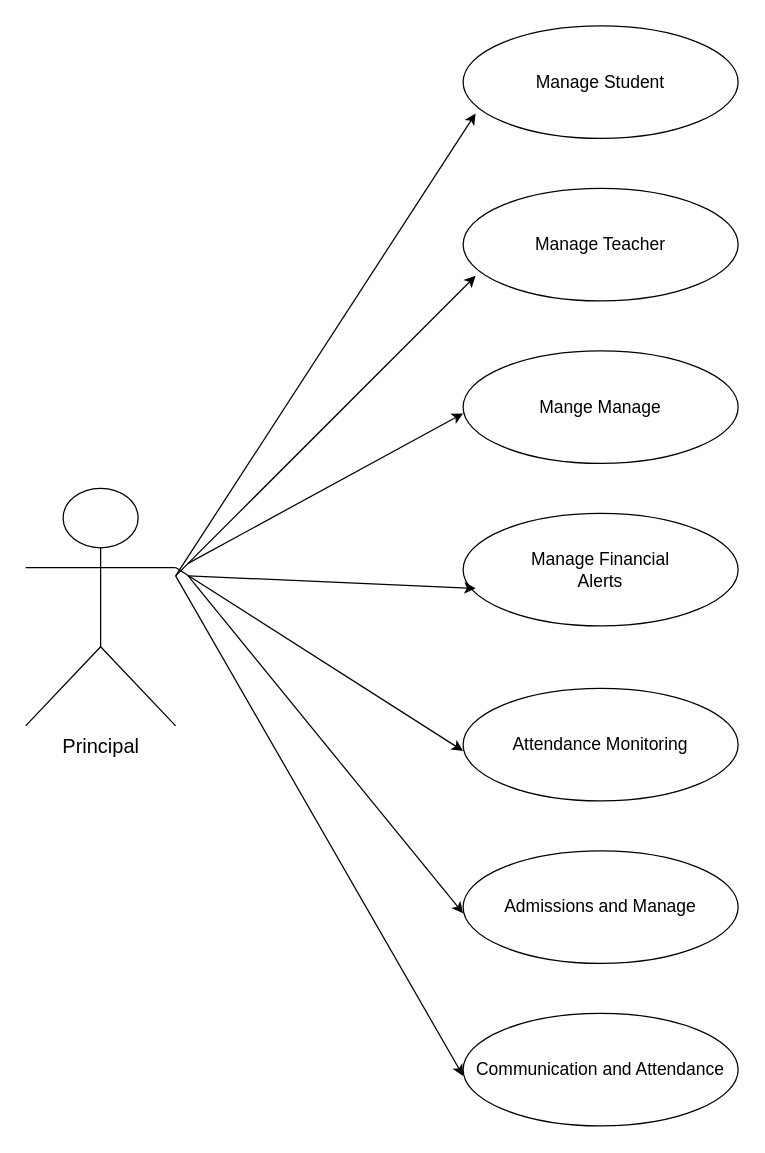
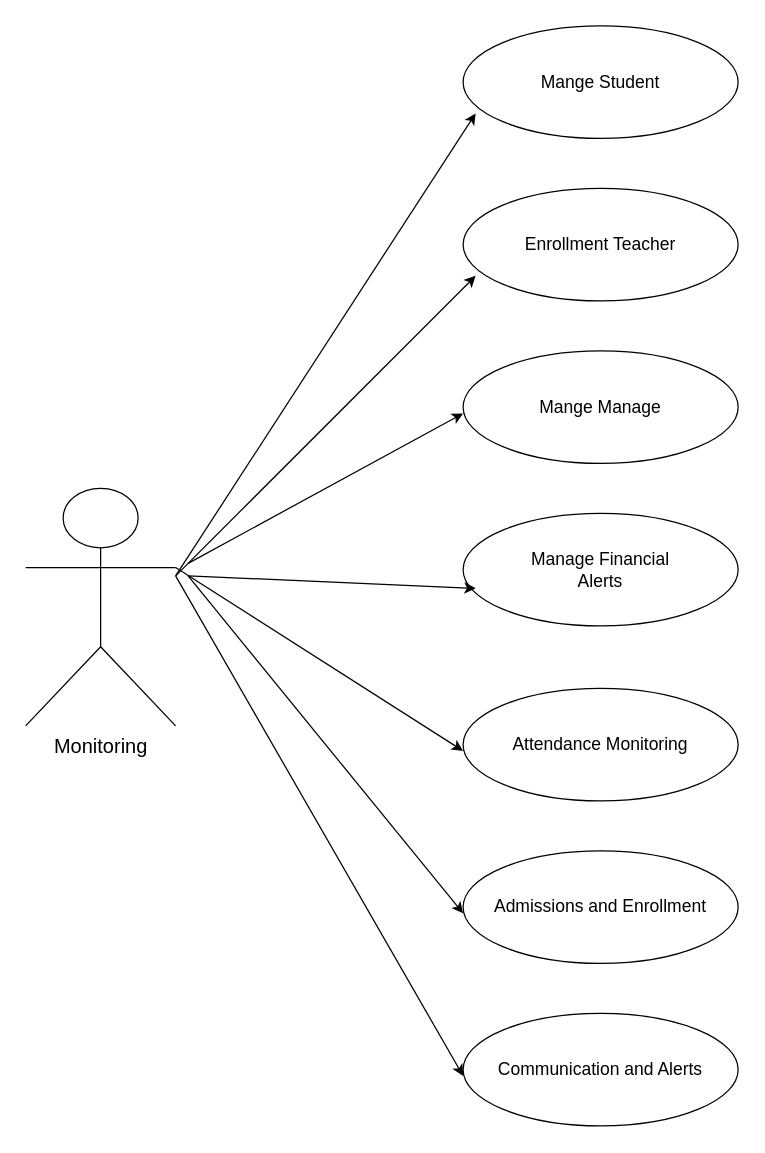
  <mxCell id="0" />
  <mxCell id="1" parent="0" />
- <mxCell id="2" value="&lt;font style=&quot;font-size: 16px;&quot;&gt;Principal&lt;/font&gt;" style="shape=umlActor;verticalLabelPosition=bottom;verticalAlign=top;html=1;outlineConnect=0;" vertex="1" parent="1"><mxGeometry x="20" y="390" width="120" height="190" as="geometry" /></mxCell>
- <mxCell id="3" value="&lt;font style=&quot;font-size: 14px;&quot;&gt;Manage Student&lt;/font&gt;" style="ellipse;whiteSpace=wrap;html=1;" vertex="1" parent="1"><mxGeometry x="370" y="20" width="220" height="90" as="geometry" /></mxCell>
- <mxCell id="4" value="&lt;div&gt;&lt;br&gt;&lt;/div&gt;&lt;div style=&quot;font-size: 14px;&quot;&gt;&lt;font style=&quot;font-size: 14px;&quot;&gt;Admissions and Manage&lt;/font&gt;&lt;/div&gt;&lt;div style=&quot;font-size: 14px;&quot;&gt;&lt;br&gt;&lt;/div&gt;" style="ellipse;whiteSpace=wrap;html=1;" vertex="1" parent="1"><mxGeometry x="370" y="680" width="220" height="90" as="geometry" /></mxCell>
- <mxCell id="5" value="&lt;div&gt;&lt;font style=&quot;font-size: 14px;&quot;&gt;Communication and Attendance&lt;/font&gt;&lt;/div&gt;" style="ellipse;whiteSpace=wrap;html=1;" vertex="1" parent="1"><mxGeometry x="370" y="810" width="220" height="90" as="geometry" /></mxCell>
+ <mxCell id="2" value="&lt;font style=&quot;font-size: 16px;&quot;&gt;Monitoring&lt;/font&gt;" style="shape=umlActor;verticalLabelPosition=bottom;verticalAlign=top;html=1;outlineConnect=0;" vertex="1" parent="1"><mxGeometry x="20" y="390" width="120" height="190" as="geometry" /></mxCell>
+ <mxCell id="3" value="&lt;font style=&quot;font-size: 14px;&quot;&gt;Mange Student&lt;/font&gt;" style="ellipse;whiteSpace=wrap;html=1;" vertex="1" parent="1"><mxGeometry x="370" y="20" width="220" height="90" as="geometry" /></mxCell>
+ <mxCell id="4" value="&lt;div&gt;&lt;br&gt;&lt;/div&gt;&lt;div style=&quot;font-size: 14px;&quot;&gt;&lt;font style=&quot;font-size: 14px;&quot;&gt;Admissions and Enrollment&lt;/font&gt;&lt;/div&gt;&lt;div style=&quot;font-size: 14px;&quot;&gt;&lt;br&gt;&lt;/div&gt;" style="ellipse;whiteSpace=wrap;html=1;" vertex="1" parent="1"><mxGeometry x="370" y="680" width="220" height="90" as="geometry" /></mxCell>
+ <mxCell id="5" value="&lt;div&gt;&lt;font style=&quot;font-size: 14px;&quot;&gt;Communication and Alerts&lt;/font&gt;&lt;/div&gt;" style="ellipse;whiteSpace=wrap;html=1;" vertex="1" parent="1"><mxGeometry x="370" y="810" width="220" height="90" as="geometry" /></mxCell>
  <mxCell id="6" value="&lt;div&gt;&lt;font style=&quot;font-size: 14px;&quot;&gt;Attendance Monitoring&lt;/font&gt;&lt;/div&gt;" style="ellipse;whiteSpace=wrap;html=1;" vertex="1" parent="1"><mxGeometry x="370" y="550" width="220" height="90" as="geometry" /></mxCell>
  <mxCell id="7" value="&lt;font style=&quot;font-size: 14px;&quot;&gt;Manage Financial &lt;br&gt;Alerts&lt;/font&gt;" style="ellipse;whiteSpace=wrap;html=1;" vertex="1" parent="1"><mxGeometry x="370" y="410" width="220" height="90" as="geometry" /></mxCell>
  <mxCell id="8" value="&lt;font style=&quot;font-size: 14px;&quot;&gt;Mange Manage&lt;/font&gt;" style="ellipse;whiteSpace=wrap;html=1;" vertex="1" parent="1"><mxGeometry x="370" y="280" width="220" height="90" as="geometry" /></mxCell>
- <mxCell id="9" value="&lt;font style=&quot;font-size: 14px;&quot;&gt;Manage Teacher&lt;/font&gt;" style="ellipse;whiteSpace=wrap;html=1;" vertex="1" parent="1"><mxGeometry x="370" y="150" width="220" height="90" as="geometry" /></mxCell>
+ <mxCell id="9" value="&lt;font style=&quot;font-size: 14px;&quot;&gt;Enrollment Teacher&lt;/font&gt;" style="ellipse;whiteSpace=wrap;html=1;" vertex="1" parent="1"><mxGeometry x="370" y="150" width="220" height="90" as="geometry" /></mxCell>
  <mxCell id="10" value="" style="endArrow=classic;html=1;rounded=0;" edge="1" parent="1"><mxGeometry width="50" height="50" relative="1" as="geometry"><mxPoint x="140" y="460" as="sourcePoint" /><mxPoint x="380" y="90" as="targetPoint" /></mxGeometry></mxCell>
  <mxCell id="11" value="" style="endArrow=classic;html=1;rounded=0;" edge="1" parent="1"><mxGeometry width="50" height="50" relative="1" as="geometry"><mxPoint x="140" y="460" as="sourcePoint" /><mxPoint x="380" y="220" as="targetPoint" /></mxGeometry></mxCell>
  <mxCell id="12" value="" style="endArrow=classic;html=1;rounded=0;" edge="1" parent="1"><mxGeometry width="50" height="50" relative="1" as="geometry"><mxPoint x="150" y="450" as="sourcePoint" /><mxPoint x="370" y="330" as="targetPoint" /></mxGeometry></mxCell>
  <mxCell id="13" value="" style="endArrow=classic;html=1;rounded=0;" edge="1" parent="1"><mxGeometry width="50" height="50" relative="1" as="geometry"><mxPoint x="150" y="460" as="sourcePoint" /><mxPoint x="380" y="470" as="targetPoint" /></mxGeometry></mxCell>
  <mxCell id="14" value="" style="endArrow=classic;html=1;rounded=0;exitX=1;exitY=0.333;exitDx=0;exitDy=0;exitPerimeter=0;" edge="1" parent="1" source="2"><mxGeometry width="50" height="50" relative="1" as="geometry"><mxPoint x="320" y="650" as="sourcePoint" /><mxPoint x="370" y="600" as="targetPoint" /></mxGeometry></mxCell>
  <mxCell id="15" value="" style="endArrow=classic;html=1;rounded=0;" edge="1" parent="1"><mxGeometry width="50" height="50" relative="1" as="geometry"><mxPoint x="150" y="460" as="sourcePoint" /><mxPoint x="370" y="730" as="targetPoint" /></mxGeometry></mxCell>
  <mxCell id="16" value="" style="endArrow=classic;html=1;rounded=0;" edge="1" parent="1"><mxGeometry width="50" height="50" relative="1" as="geometry"><mxPoint x="140" y="460" as="sourcePoint" /><mxPoint x="370" y="860" as="targetPoint" /></mxGeometry></mxCell>
